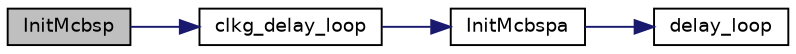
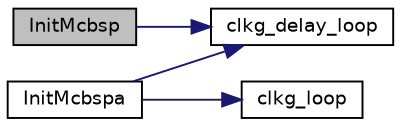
  digraph {
    rankdir=LR
    node [color=black fillcolor=white fontname=Helvetica fontsize=10 shape=record style=filled]
    edge [color=midnightblue fontname=Helvetica fontsize=10 labelfontname=Helvetica labelfontsize=10 style=solid]
    n1 [fillcolor=grey75 fontcolor=black height=0.2 label=InitMcbsp width=0.4]
    n2 [height=0.2 label=clkg_delay_loop width=0.4]
    n3 [height=0.2 label=InitMcbspa width=0.4]
-   n4 [height=0.2 label=delay_loop width=0.4]
+   n4 [height=0.2 label=clkg_loop width=0.4]
    n1 -> n2
-   n2 -> n3
+   n3 -> n2
    n3 -> n4
  }
